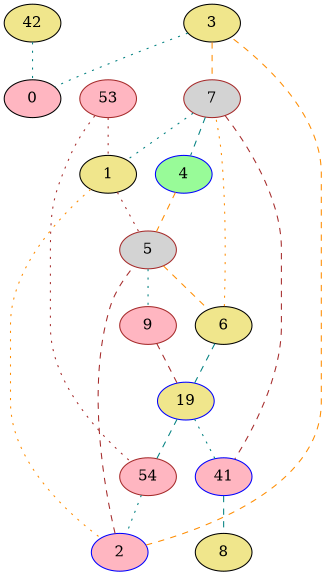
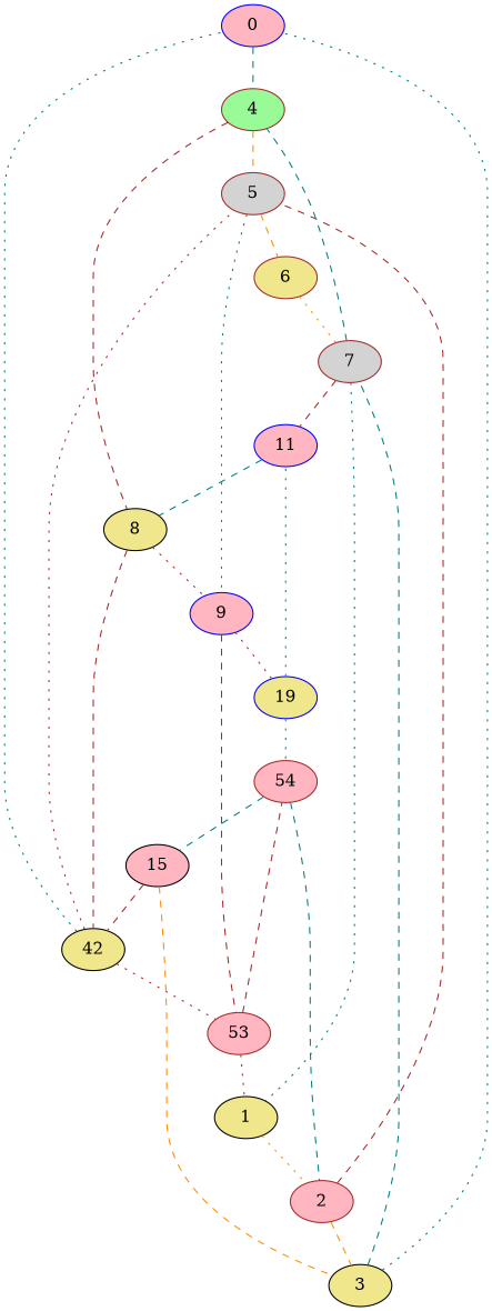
  graph {
    node [color=black fillcolor=lightpink style=filled]
    edge [color=teal style=dashed]
-   0
-   4 [color=blue fillcolor=palegreen]
+   0 [color=blue]
+   4 [color=brown fillcolor=palegreen]
    1 [fillcolor=khaki]
-   2 [color=blue]
+   2 [color=brown]
    5 [color=brown fillcolor=lightgrey]
    8 [fillcolor=khaki]
    3 [fillcolor=khaki]
-   6 [fillcolor=khaki]
-   9 [color=brown]
+   6 [color=brown fillcolor=khaki]
+   9 [color=blue]
    7 [color=brown fillcolor=lightgrey]
    n11 [color=blue fillcolor=khaki label=19]
-   11 [color=blue label=41]
+   11 [color=blue]
    n13 [fillcolor=khaki label=42]
    n14 [color=brown label=53]
    n15 [color=brown label=54]
+   15
+   0 -- 4
    4 -- 5 [color=darkorange]
+   4 -- 8 [color=brown]
    1 -- 2 [color=darkorange style=dotted]
-   1 -- 5 [color=brown style=dotted]
+   n13 -- 5 [color=brown style=dotted]
    2 -- 5 [color=brown]
    2 -- 3 [color=darkorange]
    5 -- 6 [color=darkorange]
    5 -- 9 [style=dotted]
+   8 -- 9 [color=brown style=dotted]
+   8 -- n13 [color=brown]
    3 -- 0 [style=dotted]
-   3 -- 7 [color=darkorange]
+   3 -- 7
    6 -- 7 [color=darkorange style=dotted]
-   6 -- n11
-   9 -- n11 [color=brown]
+   9 -- n11 [color=brown style=dotted]
+   9 -- n14 [color=brown]
    7 -- 4
    7 -- 1 [style=dotted]
    7 -- 11 [color=brown]
    n11 -- 11 [style=dotted]
-   n11 -- n15
+   n11 -- n15 [style=dotted]
    11 -- 8
    n13 -- 0 [style=dotted]
+   n13 -- n14 [color=brown style=dotted]
    n14 -- 1 [color=brown style=dotted]
-   n14 -- n15 [color=brown style=dotted]
-   n15 -- 2 [style=dotted]
+   n14 -- n15 [color=brown]
+   n15 -- 2
+   n15 -- 15
+   15 -- 3 [color=darkorange]
+   15 -- n13 [color=brown]
  }
